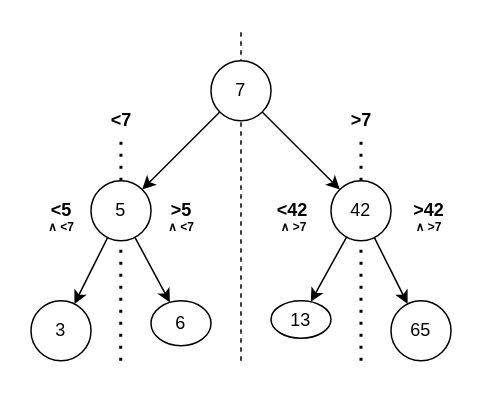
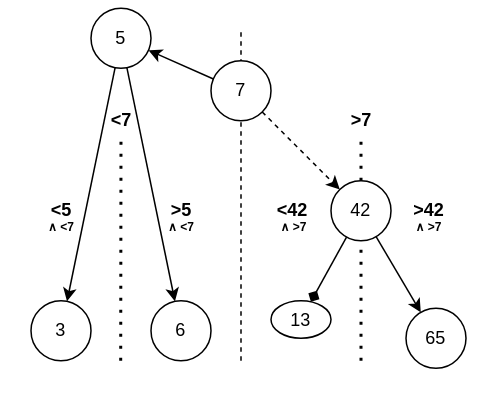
  <mxCell id="0" />
  <mxCell id="1" parent="0" />
  <mxCell id="2" value="" style="endArrow=none;dashed=1;html=1;dashPattern=1 3;strokeWidth=2;rounded=0;fontColor=#000000;" edge="1" parent="1"><mxGeometry width="50" height="50" relative="1" as="geometry"><mxPoint x="240" y="240" as="sourcePoint" /><mxPoint x="240" y="90" as="targetPoint" /></mxGeometry></mxCell>
  <mxCell id="3" value="" style="endArrow=none;dashed=1;html=1;dashPattern=1 3;strokeWidth=2;rounded=0;fontColor=#000000;" edge="1" parent="1"><mxGeometry width="50" height="50" relative="1" as="geometry"><mxPoint x="79.8" y="240" as="sourcePoint" /><mxPoint x="80" y="90" as="targetPoint" /></mxGeometry></mxCell>
  <mxCell id="4" value="" style="endArrow=none;dashed=1;html=1;rounded=0;fontColor=#000000;" edge="1" parent="1"><mxGeometry width="50" height="50" relative="1" as="geometry"><mxPoint x="160" y="240" as="sourcePoint" /><mxPoint x="160" y="20" as="targetPoint" /></mxGeometry></mxCell>
  <mxCell id="5" value="7" style="ellipse;whiteSpace=wrap;html=1;aspect=fixed;fontColor=#000000;" parent="1" vertex="1"><mxGeometry x="140" y="40" width="40" height="40" as="geometry" /></mxCell>
- <mxCell id="6" value="5" style="ellipse;whiteSpace=wrap;html=1;aspect=fixed;fontColor=#000000;" parent="1" vertex="1"><mxGeometry x="60" y="120" width="40" height="40" as="geometry" /></mxCell>
+ <mxCell id="6" value="5" style="ellipse;whiteSpace=wrap;html=1;aspect=fixed;fontColor=#000000;" parent="1" vertex="1"><mxGeometry x="60" y="5" width="40" height="40" as="geometry" /></mxCell>
  <mxCell id="7" value="3" style="ellipse;whiteSpace=wrap;html=1;aspect=fixed;fontColor=#000000;" parent="1" vertex="1"><mxGeometry x="20" y="200" width="40" height="40" as="geometry" /></mxCell>
- <mxCell id="8" value="6" style="ellipse;whiteSpace=wrap;html=1;aspect=fixed;fontColor=#000000;" parent="1" vertex="1"><mxGeometry x="100" y="200" width="40" height="30" as="geometry" /></mxCell>
+ <mxCell id="8" value="6" style="ellipse;whiteSpace=wrap;html=1;aspect=fixed;fontColor=#000000;" parent="1" vertex="1"><mxGeometry x="100" y="200" width="40" height="40" as="geometry" /></mxCell>
  <mxCell id="9" value="" style="endArrow=classic;html=1;rounded=0;fontColor=#000000;" parent="1" source="6" target="7" edge="1"><mxGeometry width="50" height="50" relative="1" as="geometry"><mxPoint x="210" y="220" as="sourcePoint" /><mxPoint x="260" y="170" as="targetPoint" /></mxGeometry></mxCell>
  <mxCell id="10" value="" style="endArrow=classic;html=1;rounded=0;fontColor=#000000;" parent="1" source="6" target="8" edge="1"><mxGeometry width="50" height="50" relative="1" as="geometry"><mxPoint x="81.056" y="167.889" as="sourcePoint" /><mxPoint x="58.944" y="212.111" as="targetPoint" /></mxGeometry></mxCell>
  <mxCell id="11" value="42" style="ellipse;whiteSpace=wrap;html=1;aspect=fixed;fontColor=#000000;" parent="1" vertex="1"><mxGeometry x="220" y="120" width="40" height="40" as="geometry" /></mxCell>
  <mxCell id="12" value="13" style="ellipse;whiteSpace=wrap;html=1;aspect=fixed;fontColor=#000000;" parent="1" vertex="1"><mxGeometry x="180" y="200" width="40" height="25" as="geometry" /></mxCell>
- <mxCell id="13" value="65" style="ellipse;whiteSpace=wrap;html=1;aspect=fixed;fontColor=#000000;" parent="1" vertex="1"><mxGeometry x="260" y="200" width="40" height="40" as="geometry" /></mxCell>
- <mxCell id="14" value="" style="endArrow=classic;html=1;rounded=0;fontColor=#000000;" parent="1" source="11" target="12" edge="1"><mxGeometry width="50" height="50" relative="1" as="geometry"><mxPoint x="370" y="220" as="sourcePoint" /><mxPoint x="420" y="170" as="targetPoint" /></mxGeometry></mxCell>
+ <mxCell id="13" value="65" style="ellipse;whiteSpace=wrap;html=1;aspect=fixed;fontColor=#000000;" parent="1" vertex="1"><mxGeometry x="270" y="205" width="40" height="40" as="geometry" /></mxCell>
+ <mxCell id="14" value="" style="endArrow=diamond;html=1;rounded=0;fontColor=#000000;" parent="1" source="11" target="12" edge="1"><mxGeometry width="50" height="50" relative="1" as="geometry"><mxPoint x="370" y="220" as="sourcePoint" /><mxPoint x="420" y="170" as="targetPoint" /></mxGeometry></mxCell>
  <mxCell id="15" value="" style="endArrow=classic;html=1;rounded=0;fontColor=#000000;" parent="1" source="11" target="13" edge="1"><mxGeometry width="50" height="50" relative="1" as="geometry"><mxPoint x="241.056" y="167.889" as="sourcePoint" /><mxPoint x="218.944" y="212.111" as="targetPoint" /></mxGeometry></mxCell>
  <mxCell id="16" value="" style="endArrow=classic;html=1;rounded=0;fontColor=#000000;" parent="1" source="5" target="6" edge="1"><mxGeometry width="50" height="50" relative="1" as="geometry"><mxPoint x="81.056" y="167.889" as="sourcePoint" /><mxPoint x="58.944" y="212.111" as="targetPoint" /></mxGeometry></mxCell>
- <mxCell id="17" value="" style="endArrow=classic;html=1;rounded=0;fontColor=#000000;" parent="1" source="5" target="11" edge="1"><mxGeometry width="50" height="50" relative="1" as="geometry"><mxPoint x="155.858" y="84.142" as="sourcePoint" /><mxPoint x="104.142" y="135.858" as="targetPoint" /></mxGeometry></mxCell>
+ <mxCell id="17" value="" style="endArrow=classic;html=1;rounded=0;fontColor=#000000;dashed=1;" parent="1" source="5" target="11" edge="1"><mxGeometry width="50" height="50" relative="1" as="geometry"><mxPoint x="155.858" y="84.142" as="sourcePoint" /><mxPoint x="104.142" y="135.858" as="targetPoint" /></mxGeometry></mxCell>
  <mxCell id="18" value="&lt;b&gt;&lt;font&gt;&amp;lt;7&lt;/font&gt;&lt;/b&gt;" style="text;html=1;align=center;verticalAlign=middle;resizable=0;points=[];autosize=1;strokeColor=none;fillColor=none;fontColor=#000000;" parent="1" vertex="1"><mxGeometry x="65" y="70" width="30" height="20" as="geometry" /></mxCell>
  <mxCell id="19" value="&lt;b&gt;&lt;font&gt;&amp;gt;7&lt;/font&gt;&lt;/b&gt;" style="text;html=1;align=center;verticalAlign=middle;resizable=0;points=[];autosize=1;strokeColor=none;fillColor=none;fontColor=#000000;" parent="1" vertex="1"><mxGeometry x="225" y="70" width="30" height="20" as="geometry" /></mxCell>
  <mxCell id="20" value="&lt;b style=&quot;&quot;&gt;&lt;font&gt;&amp;lt;42&lt;/font&gt;&lt;/b&gt;" style="text;html=1;align=center;verticalAlign=middle;resizable=0;points=[];autosize=1;strokeColor=none;fillColor=none;fontColor=#000000;" parent="1" vertex="1"><mxGeometry x="173.5" y="130" width="40" height="20" as="geometry" /></mxCell>
  <mxCell id="21" value="&lt;b&gt;&lt;font&gt;&amp;gt;42&lt;/font&gt;&lt;/b&gt;" style="text;html=1;align=center;verticalAlign=middle;resizable=0;points=[];autosize=1;strokeColor=none;fillColor=none;fontColor=#000000;" parent="1" vertex="1"><mxGeometry x="265" y="130" width="40" height="20" as="geometry" /></mxCell>
  <mxCell id="22" value="&lt;b&gt;&lt;font&gt;&amp;lt;5&lt;/font&gt;&lt;/b&gt;" style="text;html=1;align=center;verticalAlign=middle;resizable=0;points=[];autosize=1;strokeColor=none;fillColor=none;fontColor=#000000;" parent="1" vertex="1"><mxGeometry x="25" y="130" width="30" height="20" as="geometry" /></mxCell>
  <mxCell id="23" value="&lt;b&gt;&lt;font&gt;&amp;gt;5&lt;/font&gt;&lt;/b&gt;" style="text;html=1;align=center;verticalAlign=middle;resizable=0;points=[];autosize=1;strokeColor=none;fillColor=none;fontColor=#000000;" parent="1" vertex="1"><mxGeometry x="105" y="130" width="30" height="20" as="geometry" /></mxCell>
  <mxCell id="24" value="&lt;font style=&quot;&quot;&gt;&lt;font style=&quot;&quot;&gt;&lt;span style=&quot;font-size: 8px;&quot;&gt;&lt;b&gt;∧&lt;/b&gt;&lt;/span&gt;&lt;b style=&quot;font-size: 8px;&quot;&gt;&amp;nbsp;&amp;gt;7&lt;/b&gt;&lt;/font&gt;&lt;/font&gt;" style="text;html=1;align=center;verticalAlign=middle;resizable=0;points=[];autosize=1;strokeColor=none;fillColor=none;fontColor=#000000;" parent="1" vertex="1"><mxGeometry x="180" y="140" width="30" height="20" as="geometry" /></mxCell>
  <mxCell id="25" value="&lt;font style=&quot;&quot;&gt;&lt;font style=&quot;&quot;&gt;&lt;span style=&quot;font-size: 8px;&quot;&gt;&lt;b&gt;∧&lt;/b&gt;&lt;/span&gt;&lt;b style=&quot;font-size: 8px;&quot;&gt;&amp;nbsp;&amp;gt;7&lt;/b&gt;&lt;/font&gt;&lt;/font&gt;" style="text;html=1;align=center;verticalAlign=middle;resizable=0;points=[];autosize=1;strokeColor=none;fillColor=none;fontColor=#000000;" parent="1" vertex="1"><mxGeometry x="270" y="140" width="30" height="20" as="geometry" /></mxCell>
  <mxCell id="26" value="&lt;font style=&quot;&quot;&gt;&lt;font style=&quot;&quot;&gt;&lt;span style=&quot;font-size: 8px;&quot;&gt;&lt;b&gt;∧&lt;/b&gt;&lt;/span&gt;&lt;b style=&quot;font-size: 8px;&quot;&gt;&amp;nbsp;&amp;lt;7&lt;/b&gt;&lt;/font&gt;&lt;/font&gt;" style="text;html=1;align=center;verticalAlign=middle;resizable=0;points=[];autosize=1;strokeColor=none;fillColor=none;fontColor=#000000;" parent="1" vertex="1"><mxGeometry x="105" y="140" width="30" height="20" as="geometry" /></mxCell>
  <mxCell id="27" value="&lt;font style=&quot;&quot;&gt;&lt;font style=&quot;&quot;&gt;&lt;span style=&quot;font-size: 8px;&quot;&gt;&lt;b&gt;∧&lt;/b&gt;&lt;/span&gt;&lt;b style=&quot;font-size: 8px;&quot;&gt;&amp;nbsp;&amp;lt;7&lt;/b&gt;&lt;/font&gt;&lt;/font&gt;" style="text;html=1;align=center;verticalAlign=middle;resizable=0;points=[];autosize=1;strokeColor=none;fillColor=none;fontColor=#000000;" parent="1" vertex="1"><mxGeometry x="25" y="140" width="30" height="20" as="geometry" /></mxCell>
